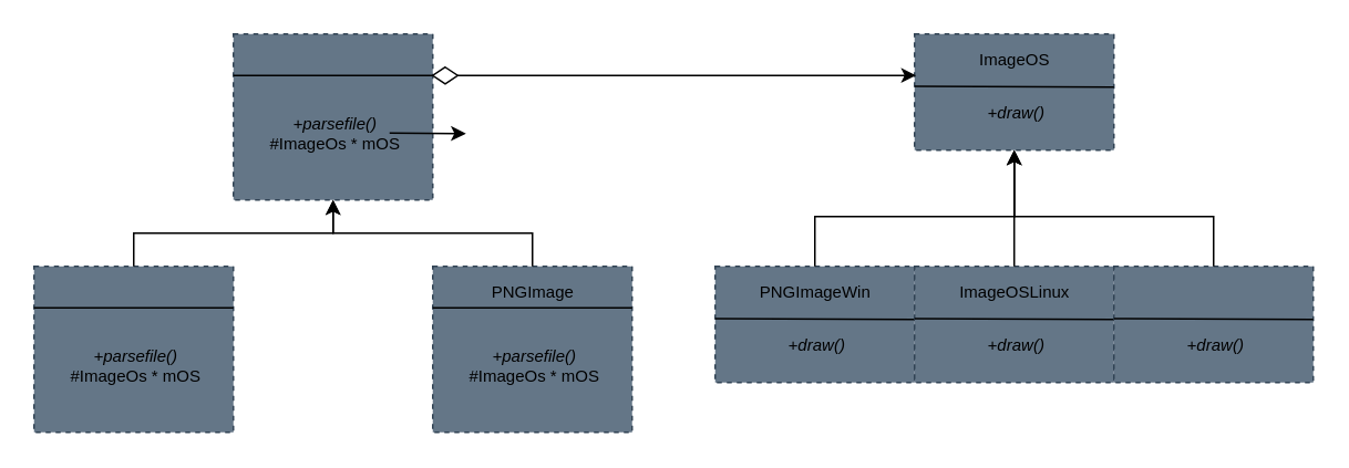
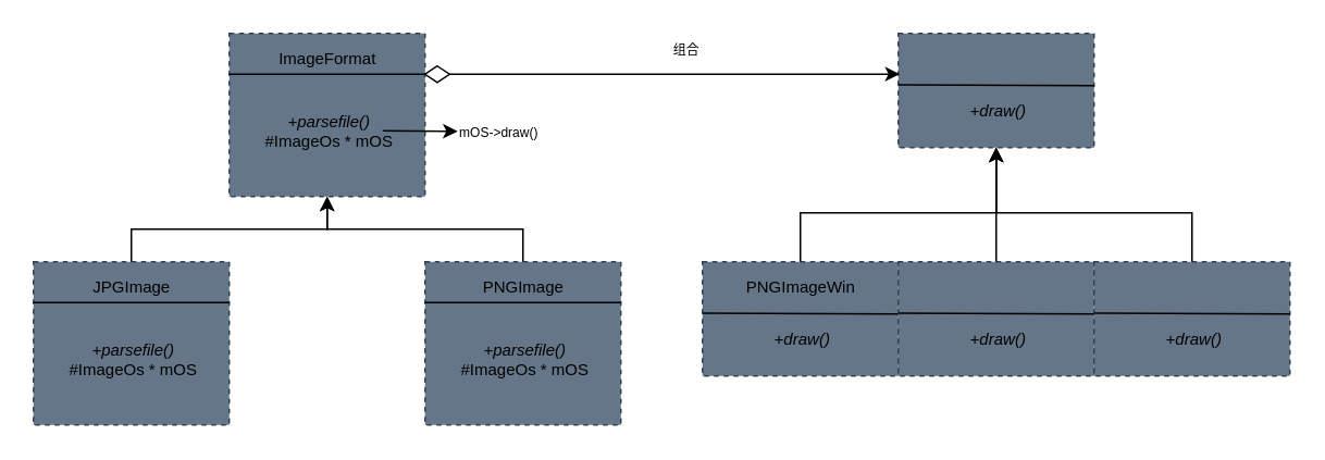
  <mxCell id="0" />
  <mxCell id="1" parent="0" />
  <mxCell id="2" value="" style="group" vertex="1" connectable="0" parent="1"><mxGeometry x="20" y="20" width="360" height="240" as="geometry" /></mxCell>
  <mxCell id="3" value="" style="group" vertex="1" connectable="0" parent="2"><mxGeometry x="120" width="120" height="100" as="geometry" /></mxCell>
  <mxCell id="4" value="" style="whiteSpace=wrap;html=1;fontSize=10;fillColor=#647687;fontColor=#ffffff;strokeColor=#314354;dashed=1;" vertex="1" parent="3"><mxGeometry width="120" height="100" as="geometry" /></mxCell>
  <mxCell id="5" style="edgeStyle=none;html=1;exitX=0;exitY=0.25;exitDx=0;exitDy=0;entryX=1;entryY=0.25;entryDx=0;entryDy=0;fontSize=10;endArrow=none;endFill=0;" edge="1" parent="3" source="4" target="4"><mxGeometry relative="1" as="geometry" /></mxCell>
+ <mxCell id="6" value="ImageFormat" style="text;html=1;align=center;verticalAlign=middle;resizable=0;points=[];autosize=1;strokeColor=none;fillColor=none;fontSize=10;dashed=1;" vertex="1" parent="3"><mxGeometry x="20" width="80" height="30" as="geometry" /></mxCell>
  <mxCell id="7" value="&lt;i&gt;+parsefile()&lt;/i&gt;&lt;br&gt;#ImageOs * mOS" style="text;html=1;align=center;verticalAlign=middle;resizable=0;points=[];autosize=1;strokeColor=none;fillColor=none;fontSize=10;dashed=1;" vertex="1" parent="3"><mxGeometry x="11" y="40" width="100" height="40" as="geometry" /></mxCell>
  <mxCell id="8" value="" style="edgeStyle=none;orthogonalLoop=1;jettySize=auto;html=1;" edge="1" parent="3"><mxGeometry width="100" relative="1" as="geometry"><mxPoint x="94" y="59.71" as="sourcePoint" /><mxPoint x="140" y="60" as="targetPoint" /><Array as="points" /></mxGeometry></mxCell>
  <mxCell id="9" value="" style="group" vertex="1" connectable="0" parent="2"><mxGeometry y="140" width="120" height="100" as="geometry" /></mxCell>
  <mxCell id="10" value="" style="whiteSpace=wrap;html=1;fontSize=10;fillColor=#647687;fontColor=#ffffff;strokeColor=#314354;dashed=1;" vertex="1" parent="9"><mxGeometry width="120" height="100" as="geometry" /></mxCell>
  <mxCell id="11" style="edgeStyle=none;html=1;exitX=0;exitY=0.25;exitDx=0;exitDy=0;entryX=1;entryY=0.25;entryDx=0;entryDy=0;fontSize=10;endArrow=none;endFill=0;" edge="1" parent="9" source="10" target="10"><mxGeometry relative="1" as="geometry" /></mxCell>
+ <mxCell id="12" value="JPGImage" style="text;html=1;align=center;verticalAlign=middle;resizable=0;points=[];autosize=1;strokeColor=none;fillColor=none;fontSize=10;dashed=1;" vertex="1" parent="9"><mxGeometry x="25" width="70" height="30" as="geometry" /></mxCell>
  <mxCell id="13" value="&lt;i&gt;+parsefile()&lt;/i&gt;&lt;br&gt;#ImageOs * mOS" style="text;html=1;align=center;verticalAlign=middle;resizable=0;points=[];autosize=1;strokeColor=none;fillColor=none;fontSize=10;dashed=1;" vertex="1" parent="9"><mxGeometry x="11" y="40" width="100" height="40" as="geometry" /></mxCell>
  <mxCell id="14" value="" style="group" vertex="1" connectable="0" parent="2"><mxGeometry x="240" y="140" width="120" height="100" as="geometry" /></mxCell>
  <mxCell id="15" value="" style="whiteSpace=wrap;html=1;fontSize=10;fillColor=#647687;fontColor=#ffffff;strokeColor=#314354;dashed=1;" vertex="1" parent="14"><mxGeometry width="120" height="100" as="geometry" /></mxCell>
  <mxCell id="16" style="edgeStyle=none;html=1;exitX=0;exitY=0.25;exitDx=0;exitDy=0;entryX=1;entryY=0.25;entryDx=0;entryDy=0;fontSize=10;endArrow=none;endFill=0;" edge="1" parent="14" source="15" target="15"><mxGeometry relative="1" as="geometry" /></mxCell>
  <mxCell id="17" value="PNGImage" style="text;html=1;align=center;verticalAlign=middle;resizable=0;points=[];autosize=1;strokeColor=none;fillColor=none;fontSize=10;dashed=1;" vertex="1" parent="14"><mxGeometry x="25" width="70" height="30" as="geometry" /></mxCell>
  <mxCell id="18" value="&lt;i&gt;+parsefile()&lt;/i&gt;&lt;br&gt;#ImageOs * mOS" style="text;html=1;align=center;verticalAlign=middle;resizable=0;points=[];autosize=1;strokeColor=none;fillColor=none;fontSize=10;dashed=1;" vertex="1" parent="14"><mxGeometry x="11" y="40" width="100" height="40" as="geometry" /></mxCell>
+ <mxCell id="19" value="&lt;font style=&quot;font-size: 8px;&quot;&gt;mOS-&amp;gt;draw()&lt;/font&gt;" style="text;html=1;align=center;verticalAlign=middle;resizable=0;points=[];autosize=1;strokeColor=none;fillColor=none;" vertex="1" parent="2"><mxGeometry x="250" y="45" width="70" height="30" as="geometry" /></mxCell>
  <mxCell id="20" style="edgeStyle=orthogonalEdgeStyle;html=1;entryX=0.5;entryY=1;entryDx=0;entryDy=0;fontSize=8;rounded=0;" edge="1" parent="2" source="10" target="4"><mxGeometry relative="1" as="geometry" /></mxCell>
  <mxCell id="21" style="edgeStyle=orthogonalEdgeStyle;rounded=0;html=1;fontSize=8;" edge="1" parent="2" source="17"><mxGeometry relative="1" as="geometry"><mxPoint x="180" y="100" as="targetPoint" /><Array as="points"><mxPoint x="300" y="120" /><mxPoint x="180" y="120" /></Array></mxGeometry></mxCell>
  <mxCell id="22" value="" style="rhombus;whiteSpace=wrap;html=1;fontSize=10;" vertex="1" parent="2"><mxGeometry x="240" y="20" width="15" height="10" as="geometry" /></mxCell>
  <mxCell id="23" value="" style="group" vertex="1" connectable="0" parent="1"><mxGeometry x="550" y="20" width="120" height="70" as="geometry" /></mxCell>
  <mxCell id="24" value="" style="whiteSpace=wrap;html=1;fontSize=10;fillColor=#647687;fontColor=#ffffff;strokeColor=#314354;dashed=1;" vertex="1" parent="23"><mxGeometry width="120" height="70" as="geometry" /></mxCell>
- <mxCell id="25" value="ImageOS" style="text;html=1;align=center;verticalAlign=middle;resizable=0;points=[];autosize=1;strokeColor=none;fillColor=none;fontSize=10;dashed=1;" vertex="1" parent="23"><mxGeometry x="25" width="70" height="30" as="geometry" /></mxCell>
  <mxCell id="26" value="&lt;i&gt;+draw()&lt;/i&gt;" style="text;html=1;align=center;verticalAlign=middle;resizable=0;points=[];autosize=1;strokeColor=none;fillColor=none;fontSize=10;dashed=1;" vertex="1" parent="23"><mxGeometry x="31" y="31.5" width="60" height="30" as="geometry" /></mxCell>
  <mxCell id="27" value="" style="edgeStyle=none;orthogonalLoop=1;jettySize=auto;html=1;rounded=0;fontSize=8;strokeColor=default;endArrow=none;endFill=0;" edge="1" parent="23"><mxGeometry width="100" relative="1" as="geometry"><mxPoint y="31.5" as="sourcePoint" /><mxPoint x="120" y="32" as="targetPoint" /><Array as="points" /></mxGeometry></mxCell>
  <mxCell id="28" value="" style="group" vertex="1" connectable="0" parent="1"><mxGeometry x="430" y="160" width="120" height="70" as="geometry" /></mxCell>
  <mxCell id="29" value="" style="whiteSpace=wrap;html=1;fontSize=10;fillColor=#647687;fontColor=#ffffff;strokeColor=#314354;dashed=1;" vertex="1" parent="28"><mxGeometry width="120" height="70" as="geometry" /></mxCell>
  <mxCell id="30" value="PNGImage&lt;span style=&quot;background-color: initial;&quot;&gt;Win&lt;/span&gt;" style="text;html=1;align=center;verticalAlign=middle;resizable=0;points=[];autosize=1;strokeColor=none;fillColor=none;fontSize=10;dashed=1;" vertex="1" parent="28"><mxGeometry x="20" width="80" height="30" as="geometry" /></mxCell>
  <mxCell id="31" value="&lt;i&gt;+draw()&lt;/i&gt;" style="text;html=1;align=center;verticalAlign=middle;resizable=0;points=[];autosize=1;strokeColor=none;fillColor=none;fontSize=10;dashed=1;" vertex="1" parent="28"><mxGeometry x="31" y="31.5" width="60" height="30" as="geometry" /></mxCell>
  <mxCell id="32" value="" style="edgeStyle=none;orthogonalLoop=1;jettySize=auto;html=1;rounded=0;fontSize=8;strokeColor=default;endArrow=none;endFill=0;" edge="1" parent="28"><mxGeometry width="100" relative="1" as="geometry"><mxPoint y="31.5" as="sourcePoint" /><mxPoint x="120" y="32" as="targetPoint" /><Array as="points" /></mxGeometry></mxCell>
  <mxCell id="33" value="" style="group" vertex="1" connectable="0" parent="1"><mxGeometry x="550" y="160" width="120" height="70" as="geometry" /></mxCell>
  <mxCell id="34" value="" style="whiteSpace=wrap;html=1;fontSize=10;fillColor=#647687;fontColor=#ffffff;strokeColor=#314354;dashed=1;" vertex="1" parent="33"><mxGeometry width="120" height="70" as="geometry" /></mxCell>
- <mxCell id="35" value="ImageOSLinux" style="text;html=1;align=center;verticalAlign=middle;resizable=0;points=[];autosize=1;strokeColor=none;fillColor=none;fontSize=10;dashed=1;" vertex="1" parent="33"><mxGeometry x="15" width="90" height="30" as="geometry" /></mxCell>
  <mxCell id="36" value="&lt;i&gt;+draw()&lt;/i&gt;" style="text;html=1;align=center;verticalAlign=middle;resizable=0;points=[];autosize=1;strokeColor=none;fillColor=none;fontSize=10;dashed=1;" vertex="1" parent="33"><mxGeometry x="31" y="31.5" width="60" height="30" as="geometry" /></mxCell>
  <mxCell id="37" value="" style="edgeStyle=none;orthogonalLoop=1;jettySize=auto;html=1;rounded=0;fontSize=8;strokeColor=default;endArrow=none;endFill=0;" edge="1" parent="33"><mxGeometry width="100" relative="1" as="geometry"><mxPoint y="31.5" as="sourcePoint" /><mxPoint x="120" y="32" as="targetPoint" /><Array as="points" /></mxGeometry></mxCell>
  <mxCell id="38" value="" style="group" vertex="1" connectable="0" parent="1"><mxGeometry x="670" y="160" width="120" height="70" as="geometry" /></mxCell>
  <mxCell id="39" value="" style="whiteSpace=wrap;html=1;fontSize=10;fillColor=#647687;fontColor=#ffffff;strokeColor=#314354;dashed=1;" vertex="1" parent="38"><mxGeometry width="120" height="70" as="geometry" /></mxCell>
  <mxCell id="40" value="&lt;i&gt;+draw()&lt;/i&gt;" style="text;html=1;align=center;verticalAlign=middle;resizable=0;points=[];autosize=1;strokeColor=none;fillColor=none;fontSize=10;dashed=1;" vertex="1" parent="38"><mxGeometry x="31" y="31.5" width="60" height="30" as="geometry" /></mxCell>
  <mxCell id="41" value="" style="edgeStyle=none;orthogonalLoop=1;jettySize=auto;html=1;rounded=0;fontSize=8;strokeColor=default;endArrow=none;endFill=0;" edge="1" parent="38"><mxGeometry width="100" relative="1" as="geometry"><mxPoint y="31.5" as="sourcePoint" /><mxPoint x="120" y="32" as="targetPoint" /><Array as="points" /></mxGeometry></mxCell>
  <mxCell id="42" style="edgeStyle=orthogonalEdgeStyle;rounded=0;html=1;strokeColor=default;fontSize=8;endArrow=classic;endFill=1;entryX=0.5;entryY=1;entryDx=0;entryDy=0;" edge="1" parent="1" source="30" target="24"><mxGeometry relative="1" as="geometry"><Array as="points"><mxPoint x="490" y="130" /><mxPoint x="610" y="130" /></Array></mxGeometry></mxCell>
  <mxCell id="43" style="edgeStyle=orthogonalEdgeStyle;rounded=0;html=1;exitX=0.5;exitY=0;exitDx=0;exitDy=0;entryX=0.5;entryY=1;entryDx=0;entryDy=0;strokeColor=default;fontSize=8;endArrow=classic;endFill=1;" edge="1" parent="1" source="34" target="24"><mxGeometry relative="1" as="geometry" /></mxCell>
  <mxCell id="44" style="edgeStyle=orthogonalEdgeStyle;rounded=0;html=1;exitX=0.5;exitY=0;exitDx=0;exitDy=0;strokeColor=default;fontSize=8;endArrow=classic;endFill=1;" edge="1" parent="1" source="39"><mxGeometry relative="1" as="geometry"><mxPoint x="610" y="90" as="targetPoint" /><Array as="points"><mxPoint x="730" y="130" /><mxPoint x="610" y="130" /></Array></mxGeometry></mxCell>
  <mxCell id="45" style="edgeStyle=orthogonalEdgeStyle;rounded=0;html=1;entryX=0.008;entryY=0.356;entryDx=0;entryDy=0;entryPerimeter=0;strokeColor=default;fontSize=8;endArrow=classic;endFill=1;" edge="1" parent="1" source="22" target="24"><mxGeometry relative="1" as="geometry" /></mxCell>
+ <mxCell id="46" value="组合" style="text;html=1;align=center;verticalAlign=middle;resizable=0;points=[];autosize=1;strokeColor=none;fillColor=none;fontSize=8;" vertex="1" parent="1"><mxGeometry x="400" y="20" width="40" height="20" as="geometry" /></mxCell>
